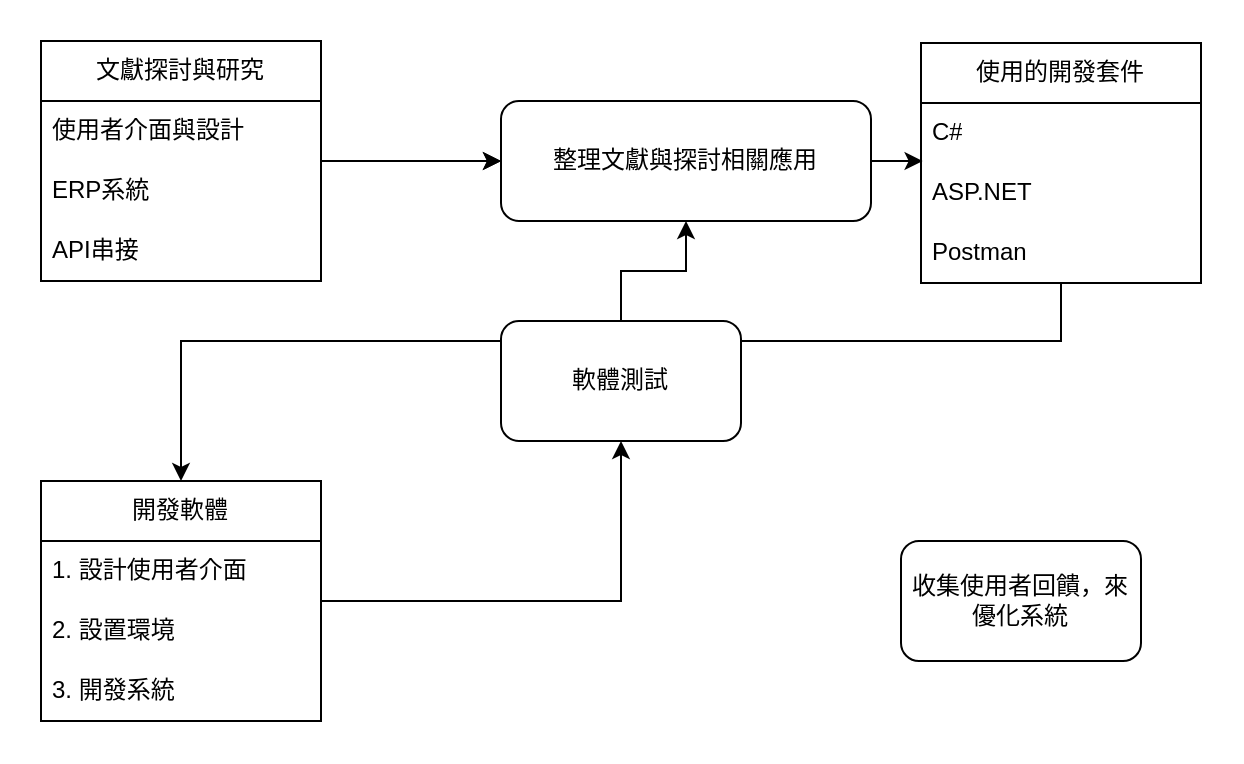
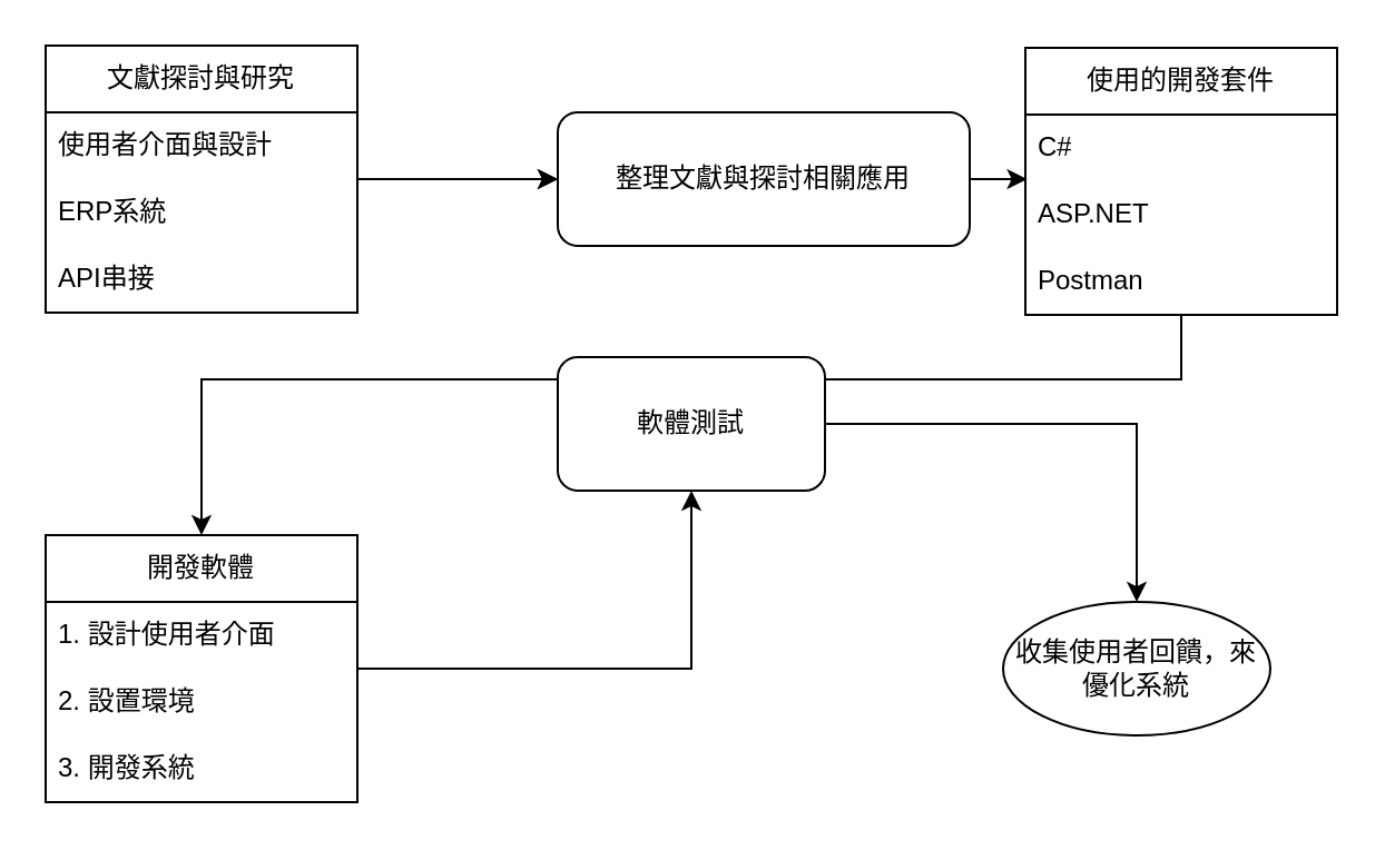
  <mxCell id="0" />
  <mxCell id="1" parent="0" />
  <mxCell id="2" value="" style="edgeStyle=orthogonalEdgeStyle;rounded=0;orthogonalLoop=1;jettySize=auto;html=1;" edge="1" parent="1" source="4" target="9"><mxGeometry relative="1" as="geometry" /></mxCell>
  <mxCell id="3" value="" style="edgeStyle=orthogonalEdgeStyle;rounded=0;orthogonalLoop=1;jettySize=auto;html=1;" edge="1" parent="1" source="4" target="9"><mxGeometry relative="1" as="geometry" /></mxCell>
  <mxCell id="4" value="文獻探討與研究" style="swimlane;fontStyle=0;childLayout=stackLayout;horizontal=1;startSize=30;horizontalStack=0;resizeParent=1;resizeParentMax=0;resizeLast=0;collapsible=1;marginBottom=0;whiteSpace=wrap;html=1;" parent="1" vertex="1"><mxGeometry x="20" y="20" width="140" height="120" as="geometry" /></mxCell>
  <mxCell id="5" value="使用者介面與設計" style="text;strokeColor=none;fillColor=none;align=left;verticalAlign=middle;spacingLeft=4;spacingRight=4;overflow=hidden;points=[[0,0.5],[1,0.5]];portConstraint=eastwest;rotatable=0;whiteSpace=wrap;html=1;" parent="4" vertex="1"><mxGeometry y="30" width="140" height="30" as="geometry" /></mxCell>
  <mxCell id="6" value="ERP系統" style="text;strokeColor=none;fillColor=none;align=left;verticalAlign=middle;spacingLeft=4;spacingRight=4;overflow=hidden;points=[[0,0.5],[1,0.5]];portConstraint=eastwest;rotatable=0;whiteSpace=wrap;html=1;" parent="4" vertex="1"><mxGeometry y="60" width="140" height="30" as="geometry" /></mxCell>
  <mxCell id="7" value="API串接" style="text;strokeColor=none;fillColor=none;align=left;verticalAlign=middle;spacingLeft=4;spacingRight=4;overflow=hidden;points=[[0,0.5],[1,0.5]];portConstraint=eastwest;rotatable=0;whiteSpace=wrap;html=1;" parent="4" vertex="1"><mxGeometry y="90" width="140" height="30" as="geometry" /></mxCell>
  <mxCell id="8" style="edgeStyle=orthogonalEdgeStyle;rounded=0;orthogonalLoop=1;jettySize=auto;html=1;exitX=1;exitY=0.5;exitDx=0;exitDy=0;entryX=0.006;entryY=0.962;entryDx=0;entryDy=0;entryPerimeter=0;" edge="1" parent="1" source="9" target="12"><mxGeometry relative="1" as="geometry"><mxPoint x="450" y="80" as="targetPoint" /></mxGeometry></mxCell>
  <mxCell id="9" value="整理文獻與探討相關應用" style="rounded=1;whiteSpace=wrap;html=1;fontStyle=0;startSize=30;" vertex="1" parent="1"><mxGeometry x="250" y="50" width="185" height="60" as="geometry" /></mxCell>
  <mxCell id="10" value="" style="edgeStyle=orthogonalEdgeStyle;rounded=0;orthogonalLoop=1;jettySize=auto;html=1;" edge="1" parent="1" source="11" target="16"><mxGeometry relative="1" as="geometry"><Array as="points"><mxPoint x="530" y="170" /><mxPoint x="90" y="170" /></Array></mxGeometry></mxCell>
  <mxCell id="11" value="使用的開發套件" style="swimlane;fontStyle=0;childLayout=stackLayout;horizontal=1;startSize=30;horizontalStack=0;resizeParent=1;resizeParentMax=0;resizeLast=0;collapsible=1;marginBottom=0;whiteSpace=wrap;html=1;" vertex="1" parent="1"><mxGeometry x="460" y="21" width="140" height="120" as="geometry" /></mxCell>
  <mxCell id="12" value="C#" style="text;strokeColor=none;fillColor=none;align=left;verticalAlign=middle;spacingLeft=4;spacingRight=4;overflow=hidden;points=[[0,0.5],[1,0.5]];portConstraint=eastwest;rotatable=0;whiteSpace=wrap;html=1;" vertex="1" parent="11"><mxGeometry y="30" width="140" height="30" as="geometry" /></mxCell>
  <mxCell id="13" value="ASP.NET" style="text;strokeColor=none;fillColor=none;align=left;verticalAlign=middle;spacingLeft=4;spacingRight=4;overflow=hidden;points=[[0,0.5],[1,0.5]];portConstraint=eastwest;rotatable=0;whiteSpace=wrap;html=1;" vertex="1" parent="11"><mxGeometry y="60" width="140" height="30" as="geometry" /></mxCell>
  <mxCell id="14" value="Postman" style="text;strokeColor=none;fillColor=none;align=left;verticalAlign=middle;spacingLeft=4;spacingRight=4;overflow=hidden;points=[[0,0.5],[1,0.5]];portConstraint=eastwest;rotatable=0;whiteSpace=wrap;html=1;" vertex="1" parent="11"><mxGeometry y="90" width="140" height="30" as="geometry" /></mxCell>
  <mxCell id="15" value="" style="edgeStyle=orthogonalEdgeStyle;rounded=0;orthogonalLoop=1;jettySize=auto;html=1;" edge="1" parent="1" source="16" target="21"><mxGeometry relative="1" as="geometry" /></mxCell>
  <mxCell id="16" value="開發軟體" style="swimlane;fontStyle=0;childLayout=stackLayout;horizontal=1;startSize=30;horizontalStack=0;resizeParent=1;resizeParentMax=0;resizeLast=0;collapsible=1;marginBottom=0;whiteSpace=wrap;html=1;" vertex="1" parent="1"><mxGeometry x="20" y="240" width="140" height="120" as="geometry" /></mxCell>
  <mxCell id="17" value="1. 設計使用者介面" style="text;strokeColor=none;fillColor=none;align=left;verticalAlign=middle;spacingLeft=4;spacingRight=4;overflow=hidden;points=[[0,0.5],[1,0.5]];portConstraint=eastwest;rotatable=0;whiteSpace=wrap;html=1;" vertex="1" parent="16"><mxGeometry y="30" width="140" height="30" as="geometry" /></mxCell>
  <mxCell id="18" value="2. 設置環境" style="text;strokeColor=none;fillColor=none;align=left;verticalAlign=middle;spacingLeft=4;spacingRight=4;overflow=hidden;points=[[0,0.5],[1,0.5]];portConstraint=eastwest;rotatable=0;whiteSpace=wrap;html=1;" vertex="1" parent="16"><mxGeometry y="60" width="140" height="30" as="geometry" /></mxCell>
  <mxCell id="19" value="3. 開發系統" style="text;strokeColor=none;fillColor=none;align=left;verticalAlign=middle;spacingLeft=4;spacingRight=4;overflow=hidden;points=[[0,0.5],[1,0.5]];portConstraint=eastwest;rotatable=0;whiteSpace=wrap;html=1;" vertex="1" parent="16"><mxGeometry y="90" width="140" height="30" as="geometry" /></mxCell>
- <mxCell id="20" value="" style="edgeStyle=orthogonalEdgeStyle;rounded=0;orthogonalLoop=1;jettySize=auto;html=1;" edge="1" parent="1" source="21" target="9"><mxGeometry relative="1" as="geometry" /></mxCell>
+ <mxCell id="20" value="" style="edgeStyle=orthogonalEdgeStyle;rounded=0;orthogonalLoop=1;jettySize=auto;html=1;" edge="1" parent="1" source="21" target="22"><mxGeometry relative="1" as="geometry" /></mxCell>
  <mxCell id="21" value="軟體測試" style="rounded=1;whiteSpace=wrap;html=1;" vertex="1" parent="1"><mxGeometry x="250" y="160" width="120" height="60" as="geometry" /></mxCell>
- <mxCell id="22" value="收集使用者回饋，來優化系統" style="rounded=1;whiteSpace=wrap;html=1;" vertex="1" parent="1"><mxGeometry x="450" y="270" width="120" height="60" as="geometry" /></mxCell>
+ <mxCell id="22" value="收集使用者回饋，來優化系統" style="ellipse;whiteSpace=wrap;html=1;" vertex="1" parent="1"><mxGeometry x="450" y="270" width="120" height="60" as="geometry" /></mxCell>
